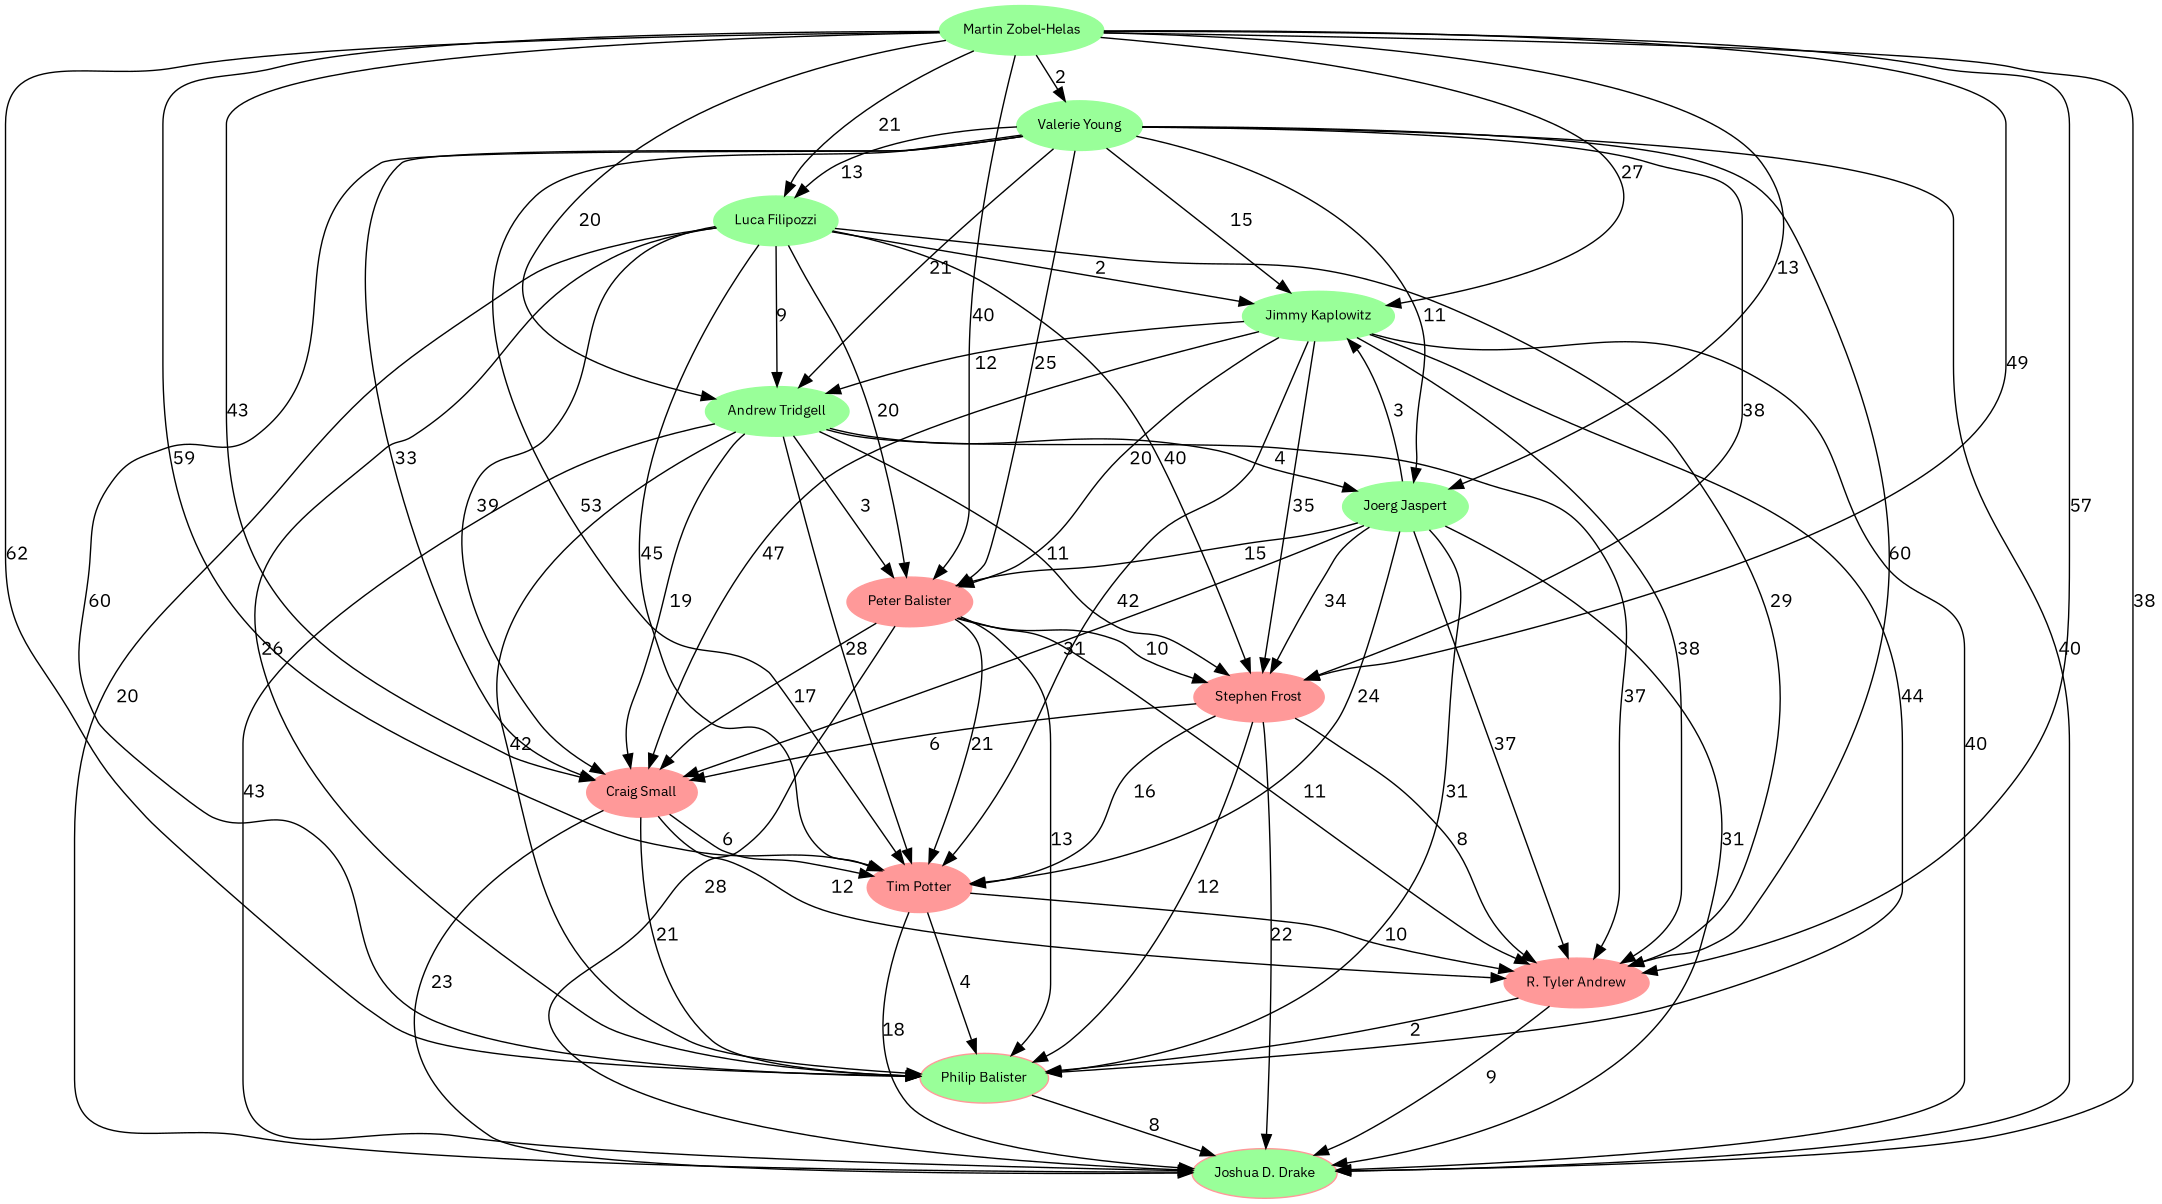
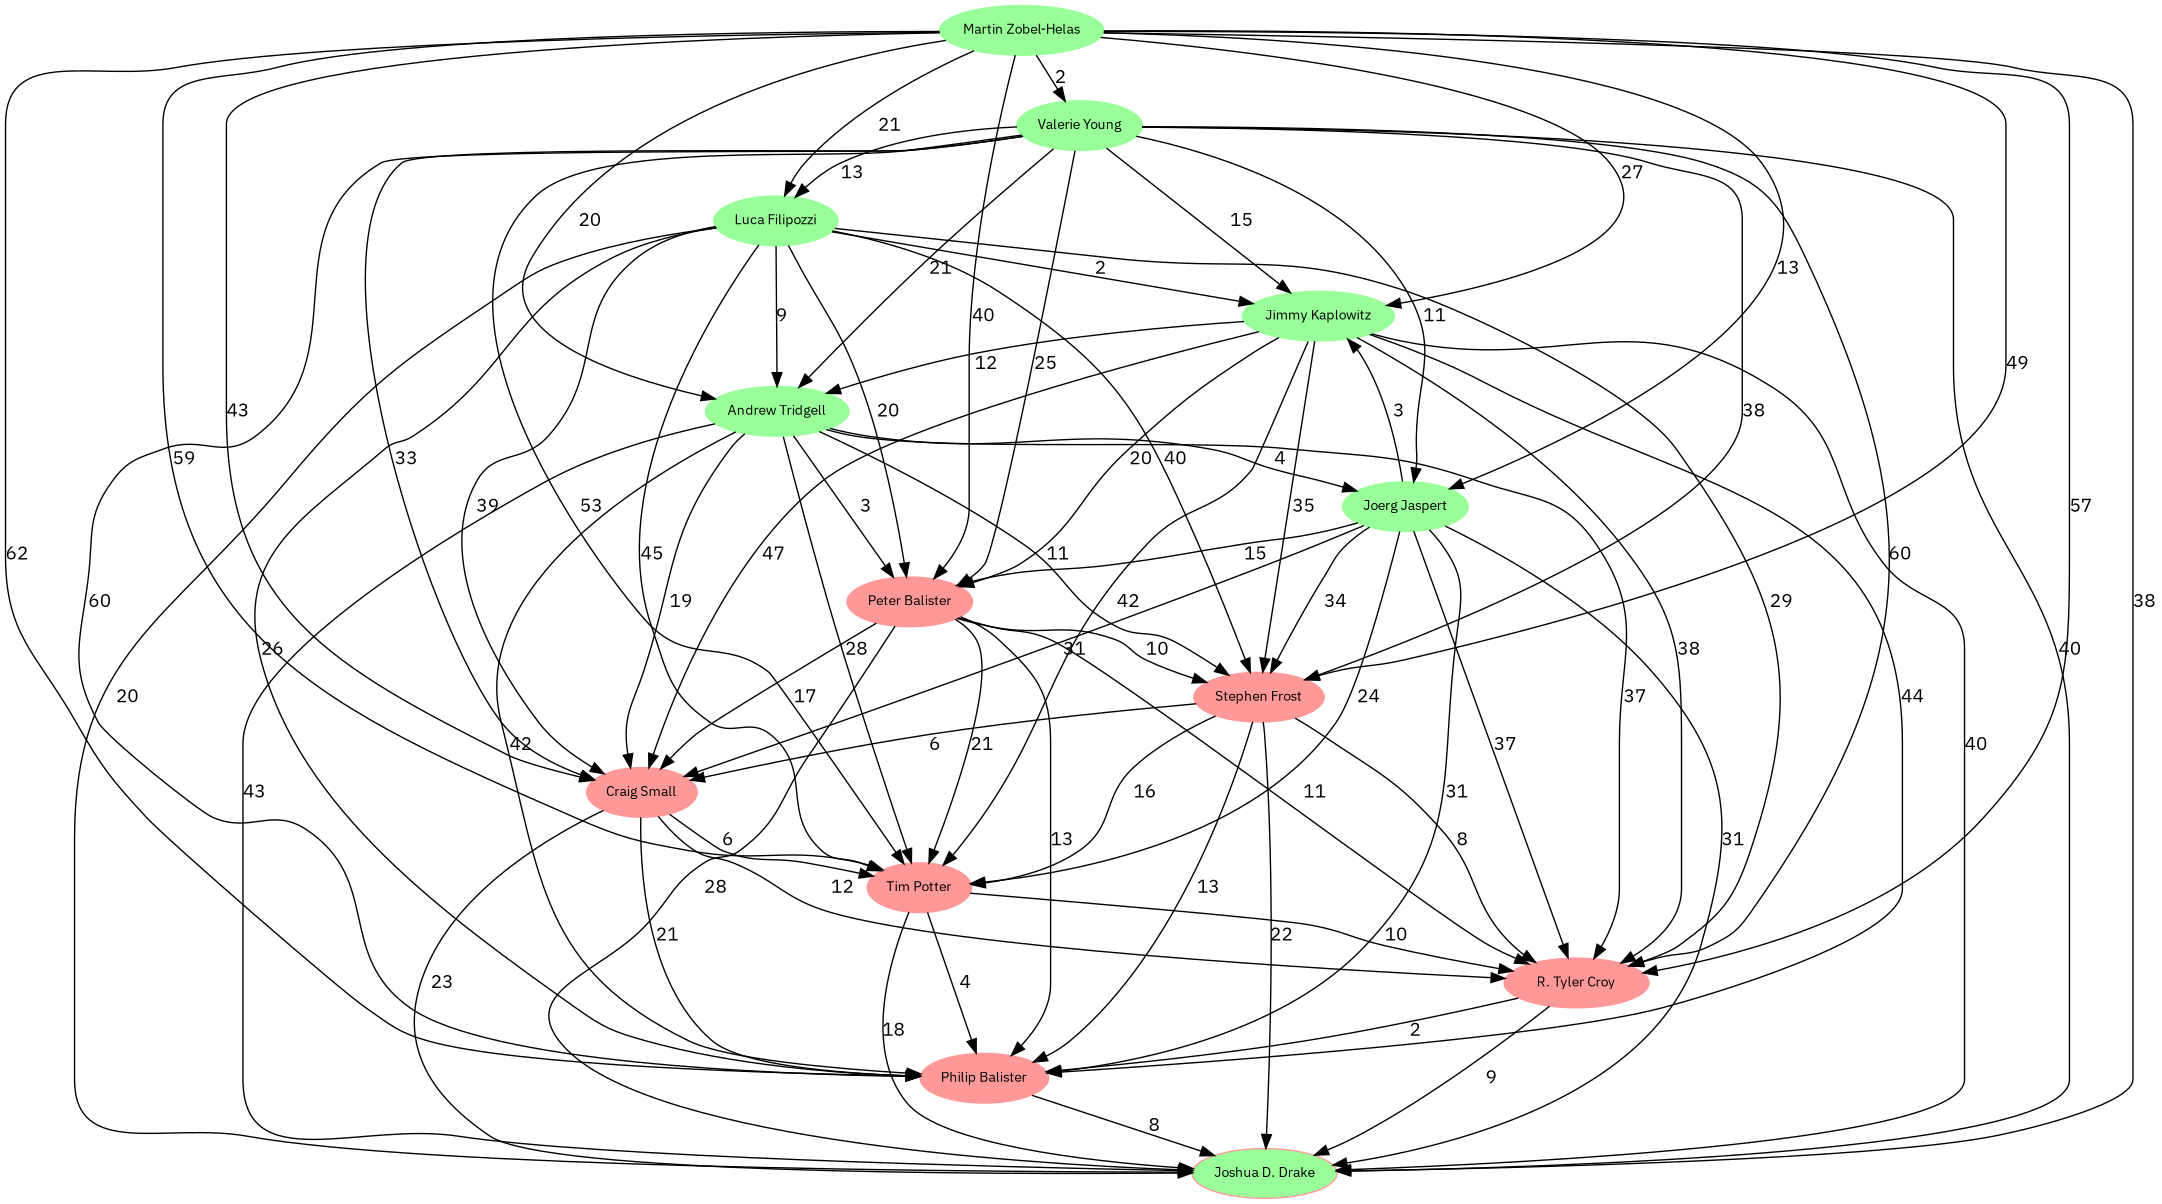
  digraph {
    fontname="IBM Plex Sans"
    ranksep=0.25
    node [color="#ff9999" fontname="IBM Plex Sans" fontsize=10 style=filled]
    edge [fontname="IBM Plex Sans"]
    "Joshua D. Drake" [fillcolor="#99ff99"]
-   "Philip Balister" [fillcolor="#99ff99"]
-   "R. Tyler Croy" [label="R. Tyler Andrew"]
+   "Philip Balister"
+   "R. Tyler Croy"
    n4 [label="Peter Balister"]
    "Stephen Frost"
    "Tim Potter"
    "Craig Small"
    "Luca Filipozzi" [color="#99ff99"]
    "Jimmy Kaplowitz" [color="#99ff99"]
    "Andrew Tridgell" [color="#99ff99"]
    "Joerg Jaspert" [color="#99ff99"]
    "Valerie Young" [color="#99ff99"]
    "Martin Zobel-Helas" [color="#99ff99"]
    "Philip Balister" -> "Joshua D. Drake" [label=8]
    "R. Tyler Croy" -> "Joshua D. Drake" [label=9]
    "R. Tyler Croy" -> "Philip Balister" [label=2]
    n4 -> "Joshua D. Drake" [label=28]
    n4 -> "Philip Balister" [label=13]
    n4 -> "R. Tyler Croy" [label=11]
    n4 -> "Stephen Frost" [label=10]
    n4 -> "Tim Potter" [label=21]
    n4 -> "Craig Small" [label=17]
    "Stephen Frost" -> "Joshua D. Drake" [label=22]
-   "Stephen Frost" -> "Philip Balister" [label=12]
+   "Stephen Frost" -> "Philip Balister" [label=13]
    "Stephen Frost" -> "R. Tyler Croy" [label=8]
    "Stephen Frost" -> "Tim Potter" [label=16]
    "Stephen Frost" -> "Craig Small" [label=6]
    "Tim Potter" -> "Joshua D. Drake" [label=18]
    "Tim Potter" -> "Philip Balister" [label=4]
    "Tim Potter" -> "R. Tyler Croy" [label=10]
    "Craig Small" -> "Joshua D. Drake" [label=23]
    "Craig Small" -> "Philip Balister" [label=21]
    "Craig Small" -> "R. Tyler Croy" [label=12]
    "Craig Small" -> "Tim Potter" [label=6]
    "Luca Filipozzi" -> "Joshua D. Drake" [label=20]
    "Luca Filipozzi" -> "Philip Balister" [label=26]
    "Luca Filipozzi" -> "R. Tyler Croy" [label=29]
    "Luca Filipozzi" -> n4 [label=20]
    "Luca Filipozzi" -> "Stephen Frost" [label=40]
    "Luca Filipozzi" -> "Tim Potter" [label=45]
    "Luca Filipozzi" -> "Craig Small" [label=39]
    "Luca Filipozzi" -> "Jimmy Kaplowitz" [label=2]
    "Luca Filipozzi" -> "Andrew Tridgell" [label=9]
    "Jimmy Kaplowitz" -> "Joshua D. Drake" [label=40]
    "Jimmy Kaplowitz" -> "Philip Balister" [label=44]
    "Jimmy Kaplowitz" -> "R. Tyler Croy" [label=38]
    "Jimmy Kaplowitz" -> n4 [label=20]
    "Jimmy Kaplowitz" -> "Stephen Frost" [label=35]
    "Jimmy Kaplowitz" -> "Tim Potter" [label=42]
    "Jimmy Kaplowitz" -> "Craig Small" [label=47]
    "Jimmy Kaplowitz" -> "Andrew Tridgell" [label=12]
    "Andrew Tridgell" -> "Joshua D. Drake" [label=43]
    "Andrew Tridgell" -> "Philip Balister" [label=42]
    "Andrew Tridgell" -> "R. Tyler Croy" [label=37]
    "Andrew Tridgell" -> n4 [label=3]
    "Andrew Tridgell" -> "Stephen Frost" [label=11]
    "Andrew Tridgell" -> "Tim Potter" [label=28]
    "Andrew Tridgell" -> "Craig Small" [label=19]
    "Andrew Tridgell" -> "Joerg Jaspert" [label=4]
    "Joerg Jaspert" -> "Joshua D. Drake" [label=31]
    "Joerg Jaspert" -> "Philip Balister" [label=31]
    "Joerg Jaspert" -> "R. Tyler Croy" [label=37]
    "Joerg Jaspert" -> n4 [label=15]
    "Joerg Jaspert" -> "Stephen Frost" [label=34]
    "Joerg Jaspert" -> "Tim Potter" [label=24]
    "Joerg Jaspert" -> "Craig Small" [label=31]
    "Joerg Jaspert" -> "Jimmy Kaplowitz" [label=3]
    "Valerie Young" -> "Joshua D. Drake" [label=40]
    "Valerie Young" -> "Philip Balister" [label=60]
    "Valerie Young" -> "R. Tyler Croy" [label=60]
    "Valerie Young" -> n4 [label=25]
    "Valerie Young" -> "Stephen Frost" [label=38]
    "Valerie Young" -> "Tim Potter" [label=53]
    "Valerie Young" -> "Craig Small" [label=33]
    "Valerie Young" -> "Luca Filipozzi" [label=13]
    "Valerie Young" -> "Jimmy Kaplowitz" [label=15]
    "Valerie Young" -> "Andrew Tridgell" [label=21]
    "Valerie Young" -> "Joerg Jaspert" [label=11]
    "Martin Zobel-Helas" -> "Joshua D. Drake" [label=38]
    "Martin Zobel-Helas" -> "Philip Balister" [label=62]
    "Martin Zobel-Helas" -> "R. Tyler Croy" [label=57]
    "Martin Zobel-Helas" -> n4 [label=40]
    "Martin Zobel-Helas" -> "Stephen Frost" [label=49]
    "Martin Zobel-Helas" -> "Tim Potter" [label=59]
    "Martin Zobel-Helas" -> "Craig Small" [label=43]
    "Martin Zobel-Helas" -> "Luca Filipozzi" [label=21]
    "Martin Zobel-Helas" -> "Jimmy Kaplowitz" [label=27]
    "Martin Zobel-Helas" -> "Andrew Tridgell" [label=20]
    "Martin Zobel-Helas" -> "Joerg Jaspert" [label=13]
    "Martin Zobel-Helas" -> "Valerie Young" [label=2]
  }
